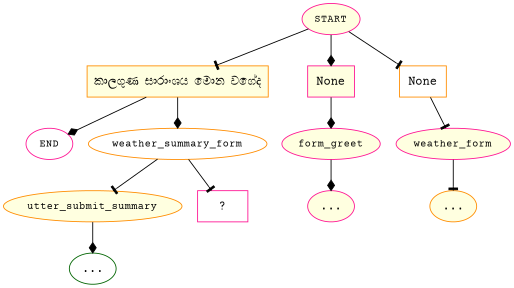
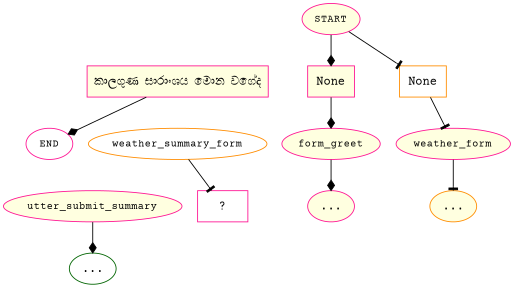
  digraph {
    fontname="Courier Prime"
    node [color=deeppink fillcolor=lightyellow fontname="Courier Prime" style=filled]
    edge [arrowhead=tee fontname="Courier Prime"]
    n1 [fontsize=12 label=START]
-   n2 [color=darkorange label="කාලගුණ සාරාංශය මොන වගේද" shape=rect]
+   n2 [label="කාලගුණ සාරාංශය මොන වගේද" shape=rect]
    n3 [label=None shape=rect]
    n4 [color=darkorange fillcolor=white label=None shape=rect]
    n5 [fillcolor=white fontsize=12 label=END]
    n6 [color=darkorange fillcolor=white fontsize=12 label=weather_summary_form]
    n7 [fontsize=12 label=form_greet]
    n8 [fontsize=12 label=weather_form]
-   n9 [color=darkorange fontsize=12 label=utter_submit_summary]
+   n9 [fontsize=12 label=utter_submit_summary]
    n10 [fillcolor=white label="  ?  " shape=rect]
    n11 [color=darkgreen fillcolor=white label="..."]
    n12 [label="..."]
    n13 [color=darkorange label="..."]
-   n1 -> n2
    n1 -> n3 [arrowhead=diamond]
    n1 -> n4
    n2 -> n5 [arrowhead=diamond]
-   n2 -> n6 [arrowhead=diamond]
    n3 -> n7 [arrowhead=diamond]
    n4 -> n8
-   n6 -> n9
    n6 -> n10
    n7 -> n12 [arrowhead=diamond]
    n8 -> n13
    n9 -> n11 [arrowhead=diamond]
  }
